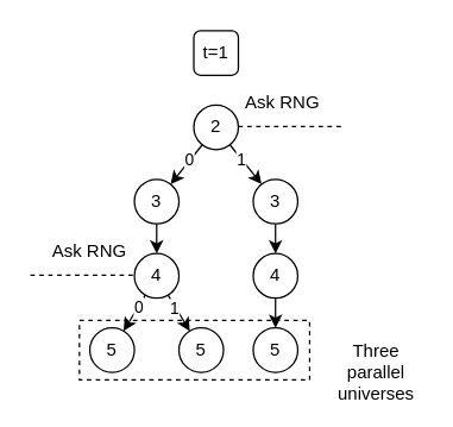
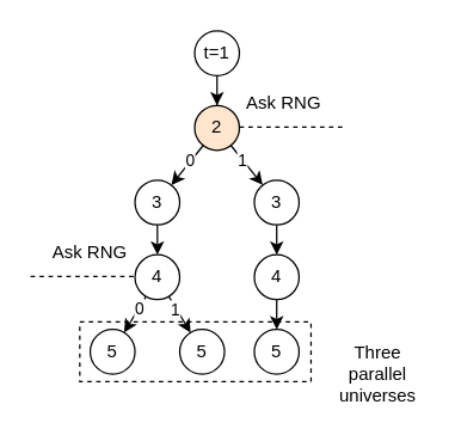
  <mxCell id="0" />
  <mxCell id="1" parent="0" />
- <mxCell id="3" value="t=1" style="whiteSpace=wrap;html=1;aspect=fixed;rounded=1;" parent="1" vertex="1"><mxGeometry x="130" y="20" width="30" height="30" as="geometry" /></mxCell>
+ <mxCell id="2" style="edgeStyle=orthogonalEdgeStyle;rounded=0;orthogonalLoop=1;jettySize=auto;html=1;entryX=0.5;entryY=0;entryDx=0;entryDy=0;" parent="1" source="3" target="8" edge="1"><mxGeometry relative="1" as="geometry" /></mxCell>
+ <mxCell id="3" value="t=1" style="ellipse;whiteSpace=wrap;html=1;aspect=fixed;" parent="1" vertex="1"><mxGeometry x="130" y="20" width="30" height="30" as="geometry" /></mxCell>
  <mxCell id="4" style="rounded=0;orthogonalLoop=1;jettySize=auto;html=1;" parent="1" source="8" target="10" edge="1"><mxGeometry relative="1" as="geometry" /></mxCell>
  <mxCell id="5" value="0" style="edgeLabel;html=1;align=center;verticalAlign=middle;resizable=0;points=[];" parent="4" vertex="1" connectable="0"><mxGeometry x="-0.314" y="2" relative="1" as="geometry"><mxPoint x="-3" y="-1" as="offset" /></mxGeometry></mxCell>
  <mxCell id="6" style="rounded=0;orthogonalLoop=1;jettySize=auto;html=1;" parent="1" source="8" target="12" edge="1"><mxGeometry relative="1" as="geometry" /></mxCell>
  <mxCell id="7" value="1" style="edgeLabel;html=1;align=center;verticalAlign=middle;resizable=0;points=[];" parent="6" vertex="1" connectable="0"><mxGeometry x="-0.284" y="-1" relative="1" as="geometry"><mxPoint as="offset" /></mxGeometry></mxCell>
- <mxCell id="8" value="2" style="ellipse;whiteSpace=wrap;html=1;aspect=fixed;" parent="1" vertex="1"><mxGeometry x="130" y="70" width="30" height="30" as="geometry" /></mxCell>
+ <mxCell id="8" value="2" style="ellipse;whiteSpace=wrap;html=1;aspect=fixed;fillColor=#ffe6cc;" parent="1" vertex="1"><mxGeometry x="130" y="70" width="30" height="30" as="geometry" /></mxCell>
  <mxCell id="9" style="edgeStyle=none;rounded=0;orthogonalLoop=1;jettySize=auto;html=1;" parent="1" source="10" target="19" edge="1"><mxGeometry relative="1" as="geometry" /></mxCell>
  <mxCell id="10" value="3" style="ellipse;whiteSpace=wrap;html=1;aspect=fixed;" parent="1" vertex="1"><mxGeometry x="90" y="120" width="30" height="30" as="geometry" /></mxCell>
  <mxCell id="11" style="edgeStyle=none;rounded=0;orthogonalLoop=1;jettySize=auto;html=1;entryX=0.5;entryY=0;entryDx=0;entryDy=0;" parent="1" source="12" target="21" edge="1"><mxGeometry relative="1" as="geometry" /></mxCell>
  <mxCell id="12" value="3" style="ellipse;whiteSpace=wrap;html=1;aspect=fixed;" parent="1" vertex="1"><mxGeometry x="170" y="120" width="30" height="30" as="geometry" /></mxCell>
  <mxCell id="13" value="" style="endArrow=none;dashed=1;html=1;rounded=0;" parent="1" edge="1"><mxGeometry width="50" height="50" relative="1" as="geometry"><mxPoint x="160" y="84.5" as="sourcePoint" /><mxPoint x="230" y="84.5" as="targetPoint" /></mxGeometry></mxCell>
  <mxCell id="14" value="Ask RNG" style="text;html=1;strokeColor=none;fillColor=none;align=center;verticalAlign=middle;whiteSpace=wrap;rounded=0;" parent="1" vertex="1"><mxGeometry x="160" y="54" width="60" height="30" as="geometry" /></mxCell>
  <mxCell id="15" style="edgeStyle=none;rounded=0;orthogonalLoop=1;jettySize=auto;html=1;" parent="1" source="19" target="26" edge="1"><mxGeometry relative="1" as="geometry" /></mxCell>
  <mxCell id="16" value="0" style="edgeLabel;html=1;align=center;verticalAlign=middle;resizable=0;points=[];" parent="15" vertex="1" connectable="0"><mxGeometry x="-0.259" y="1" relative="1" as="geometry"><mxPoint x="-1" y="-1" as="offset" /></mxGeometry></mxCell>
  <mxCell id="17" style="edgeStyle=none;rounded=0;orthogonalLoop=1;jettySize=auto;html=1;" parent="1" source="19" target="25" edge="1"><mxGeometry relative="1" as="geometry" /></mxCell>
  <mxCell id="18" value="1" style="edgeLabel;html=1;align=center;verticalAlign=middle;resizable=0;points=[];" parent="17" vertex="1" connectable="0"><mxGeometry x="-0.279" y="-1" relative="1" as="geometry"><mxPoint as="offset" /></mxGeometry></mxCell>
  <mxCell id="19" value="4" style="ellipse;whiteSpace=wrap;html=1;aspect=fixed;" parent="1" vertex="1"><mxGeometry x="90" y="170" width="30" height="30" as="geometry" /></mxCell>
  <mxCell id="20" style="edgeStyle=none;rounded=0;orthogonalLoop=1;jettySize=auto;html=1;" parent="1" source="21" target="22" edge="1"><mxGeometry relative="1" as="geometry" /></mxCell>
  <mxCell id="21" value="4" style="ellipse;whiteSpace=wrap;html=1;aspect=fixed;" parent="1" vertex="1"><mxGeometry x="170" y="170" width="30" height="30" as="geometry" /></mxCell>
  <mxCell id="22" value="5" style="ellipse;whiteSpace=wrap;html=1;aspect=fixed;" parent="1" vertex="1"><mxGeometry x="170" y="220" width="30" height="30" as="geometry" /></mxCell>
  <mxCell id="23" value="" style="endArrow=none;dashed=1;html=1;rounded=0;" parent="1" edge="1"><mxGeometry width="50" height="50" relative="1" as="geometry"><mxPoint x="20" y="184.5" as="sourcePoint" /><mxPoint x="90" y="184.5" as="targetPoint" /></mxGeometry></mxCell>
  <mxCell id="24" value="Ask RNG" style="text;html=1;strokeColor=none;fillColor=none;align=center;verticalAlign=middle;whiteSpace=wrap;rounded=0;" parent="1" vertex="1"><mxGeometry x="30" y="154" width="60" height="30" as="geometry" /></mxCell>
  <mxCell id="25" value="5" style="ellipse;whiteSpace=wrap;html=1;aspect=fixed;" parent="1" vertex="1"><mxGeometry x="120" y="220" width="30" height="30" as="geometry" /></mxCell>
  <mxCell id="26" value="5" style="ellipse;whiteSpace=wrap;html=1;aspect=fixed;" parent="1" vertex="1"><mxGeometry x="60" y="220" width="30" height="30" as="geometry" /></mxCell>
  <mxCell id="27" value="" style="rounded=0;whiteSpace=wrap;html=1;dashed=1;fillColor=none;" parent="1" vertex="1"><mxGeometry x="53" y="215" width="155" height="40" as="geometry" /></mxCell>
  <mxCell id="28" value="Three parallel universes" style="text;html=1;strokeColor=none;fillColor=none;align=center;verticalAlign=middle;whiteSpace=wrap;rounded=0;dashed=1;" parent="1" vertex="1"><mxGeometry x="223" y="235" width="60" height="30" as="geometry" /></mxCell>
